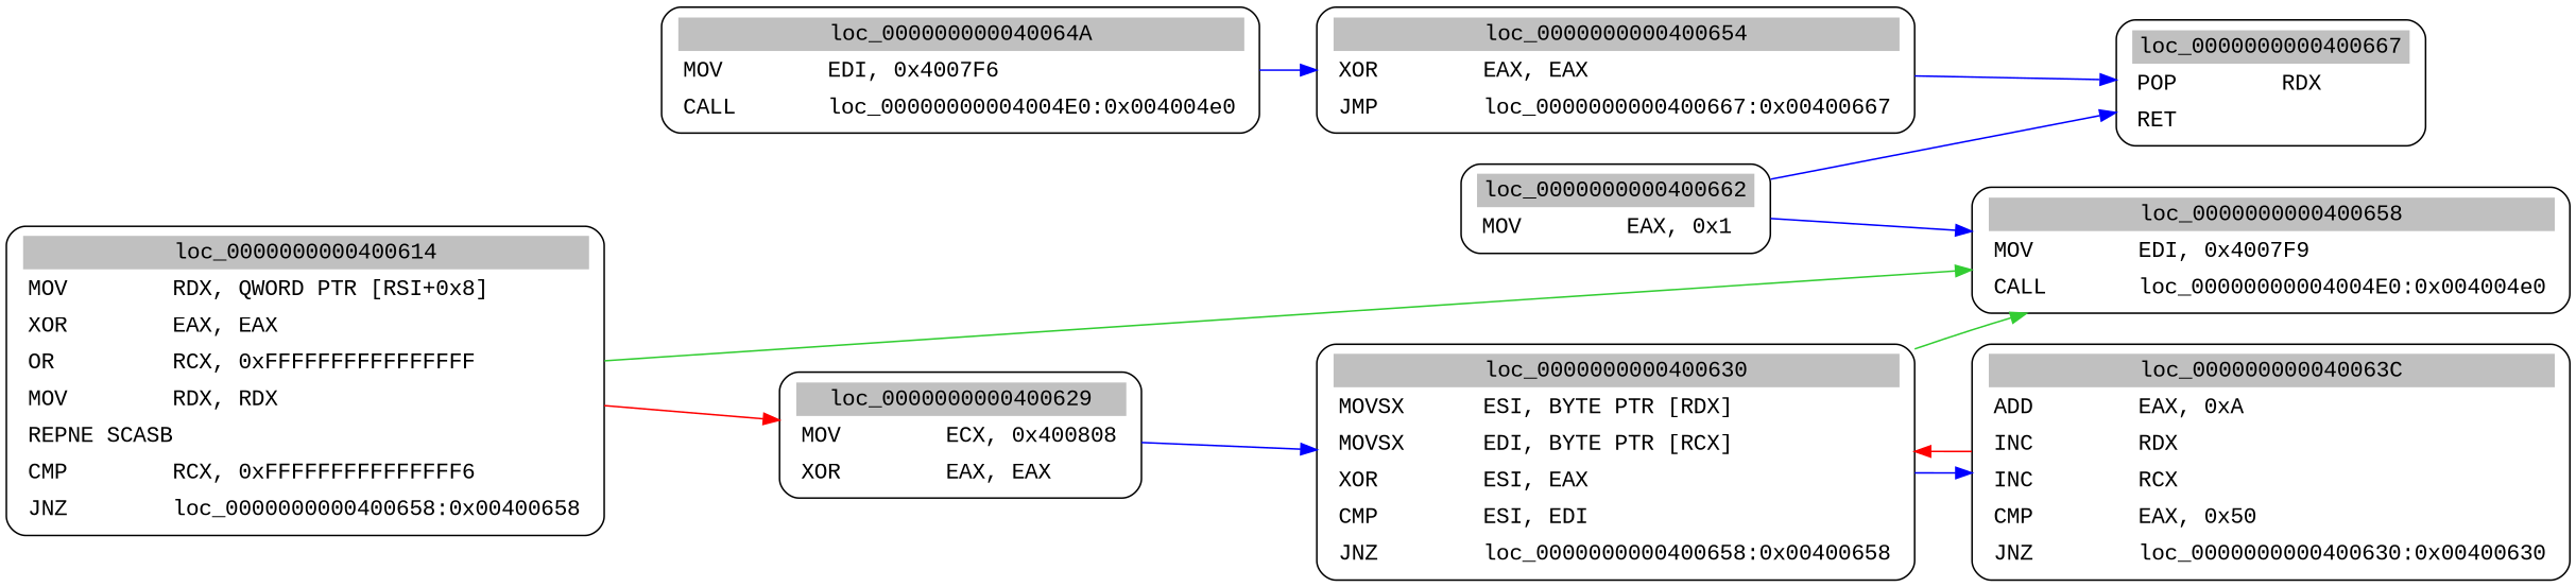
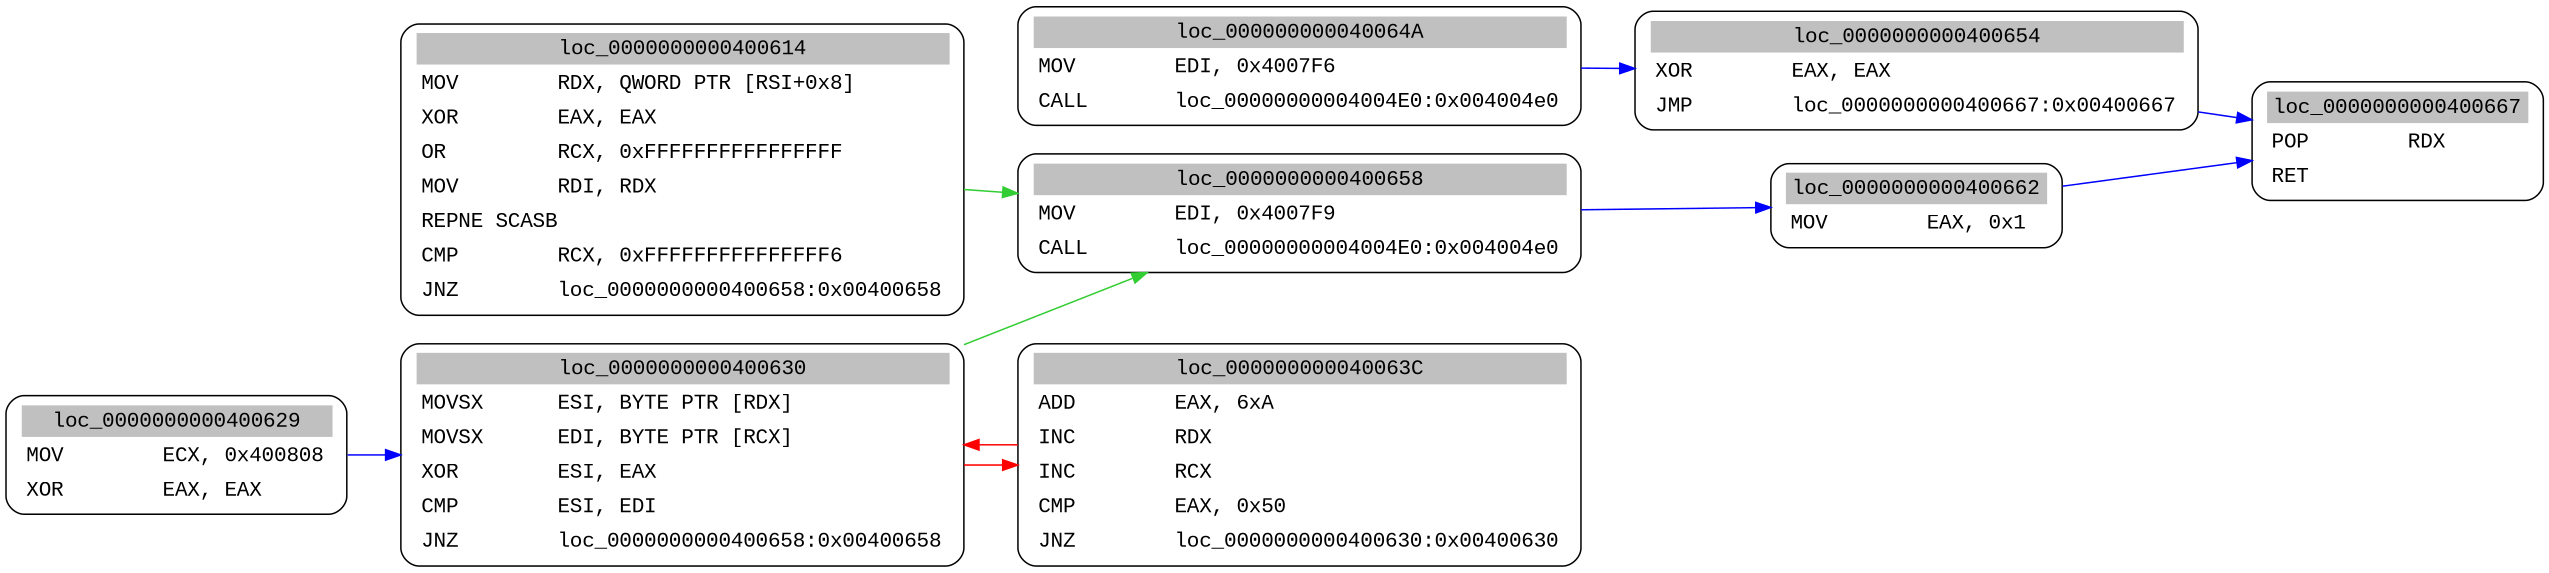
  digraph {
    rankdir=LR
    node [fontname="Courier New" shape=Mrecord]
    edge [color=blue]
    n1 [label=<<table border="0" cellborder="0" cellpadding="3"><tr><td colspan="2" align="center" bgcolor="grey">loc_0000000000400658</td></tr><tr><td align="left">MOV        EDI, 0x4007F9</td></tr><tr><td align="left">CALL       loc_00000000004004E0:0x004004e0</td></tr></table>>]
    n2 [label=<<table border="0" cellborder="0" cellpadding="3"><tr><td colspan="2" align="center" bgcolor="grey">loc_0000000000400662</td></tr><tr><td align="left">MOV        EAX, 0x1</td></tr></table>>]
    n3 [label=<<table border="0" cellborder="0" cellpadding="3"><tr><td colspan="2" align="center" bgcolor="grey">loc_0000000000400667</td></tr><tr><td align="left">POP        RDX</td></tr><tr><td align="left">RET        </td></tr></table>>]
    n4 [label=<<table border="0" cellborder="0" cellpadding="3"><tr><td colspan="2" align="center" bgcolor="grey">loc_000000000040064A</td></tr><tr><td align="left">MOV        EDI, 0x4007F6</td></tr><tr><td align="left">CALL       loc_00000000004004E0:0x004004e0</td></tr></table>>]
    n5 [label=<<table border="0" cellborder="0" cellpadding="3"><tr><td colspan="2" align="center" bgcolor="grey">loc_0000000000400654</td></tr><tr><td align="left">XOR        EAX, EAX</td></tr><tr><td align="left">JMP        loc_0000000000400667:0x00400667</td></tr></table>>]
    n6 [label=<<table border="0" cellborder="0" cellpadding="3"><tr><td colspan="2" align="center" bgcolor="grey">loc_0000000000400629</td></tr><tr><td align="left">MOV        ECX, 0x400808</td></tr><tr><td align="left">XOR        EAX, EAX</td></tr></table>>]
    n7 [label=<<table border="0" cellborder="0" cellpadding="3"><tr><td colspan="2" align="center" bgcolor="grey">loc_0000000000400630</td></tr><tr><td align="left">MOVSX      ESI, BYTE PTR [RDX]</td></tr><tr><td align="left">MOVSX      EDI, BYTE PTR [RCX]</td></tr><tr><td align="left">XOR        ESI, EAX</td></tr><tr><td align="left">CMP        ESI, EDI</td></tr><tr><td align="left">JNZ        loc_0000000000400658:0x00400658</td></tr></table>>]
-   n8 [label=<<table border="0" cellborder="0" cellpadding="3"><tr><td colspan="2" align="center" bgcolor="grey">loc_000000000040063C</td></tr><tr><td align="left">ADD        EAX, 0xA</td></tr><tr><td align="left">INC        RDX</td></tr><tr><td align="left">INC        RCX</td></tr><tr><td align="left">CMP        EAX, 0x50</td></tr><tr><td align="left">JNZ        loc_0000000000400630:0x00400630</td></tr></table>>]
-   n9 [label=<<table border="0" cellborder="0" cellpadding="3"><tr><td colspan="2" align="center" bgcolor="grey">loc_0000000000400614</td></tr><tr><td align="left">MOV        RDX, QWORD PTR [RSI+0x8]</td></tr><tr><td align="left">XOR        EAX, EAX</td></tr><tr><td align="left">OR         RCX, 0xFFFFFFFFFFFFFFFF</td></tr><tr><td align="left">MOV        RDX, RDX</td></tr><tr><td align="left">REPNE SCASB      </td></tr><tr><td align="left">CMP        RCX, 0xFFFFFFFFFFFFFFF6</td></tr><tr><td align="left">JNZ        loc_0000000000400658:0x00400658</td></tr></table>>]
-   n2 -> n1
+   n8 [label=<<table border="0" cellborder="0" cellpadding="3"><tr><td colspan="2" align="center" bgcolor="grey">loc_000000000040063C</td></tr><tr><td align="left">ADD        EAX, 6xA</td></tr><tr><td align="left">INC        RDX</td></tr><tr><td align="left">INC        RCX</td></tr><tr><td align="left">CMP        EAX, 0x50</td></tr><tr><td align="left">JNZ        loc_0000000000400630:0x00400630</td></tr></table>>]
+   n9 [label=<<table border="0" cellborder="0" cellpadding="3"><tr><td colspan="2" align="center" bgcolor="grey">loc_0000000000400614</td></tr><tr><td align="left">MOV        RDX, QWORD PTR [RSI+0x8]</td></tr><tr><td align="left">XOR        EAX, EAX</td></tr><tr><td align="left">OR         RCX, 0xFFFFFFFFFFFFFFFF</td></tr><tr><td align="left">MOV        RDI, RDX</td></tr><tr><td align="left">REPNE SCASB      </td></tr><tr><td align="left">CMP        RCX, 0xFFFFFFFFFFFFFFF6</td></tr><tr><td align="left">JNZ        loc_0000000000400658:0x00400658</td></tr></table>>]
+   n1 -> n2
    n2 -> n3
    n4 -> n5
    n5 -> n3
    n6 -> n7
    n7 -> n1 [color=limegreen]
-   n7 -> n8
+   n7 -> n8 [color=red]
    n8 -> n7 [color=red]
    n9 -> n1 [color=limegreen]
-   n9 -> n6 [color=red]
  }
